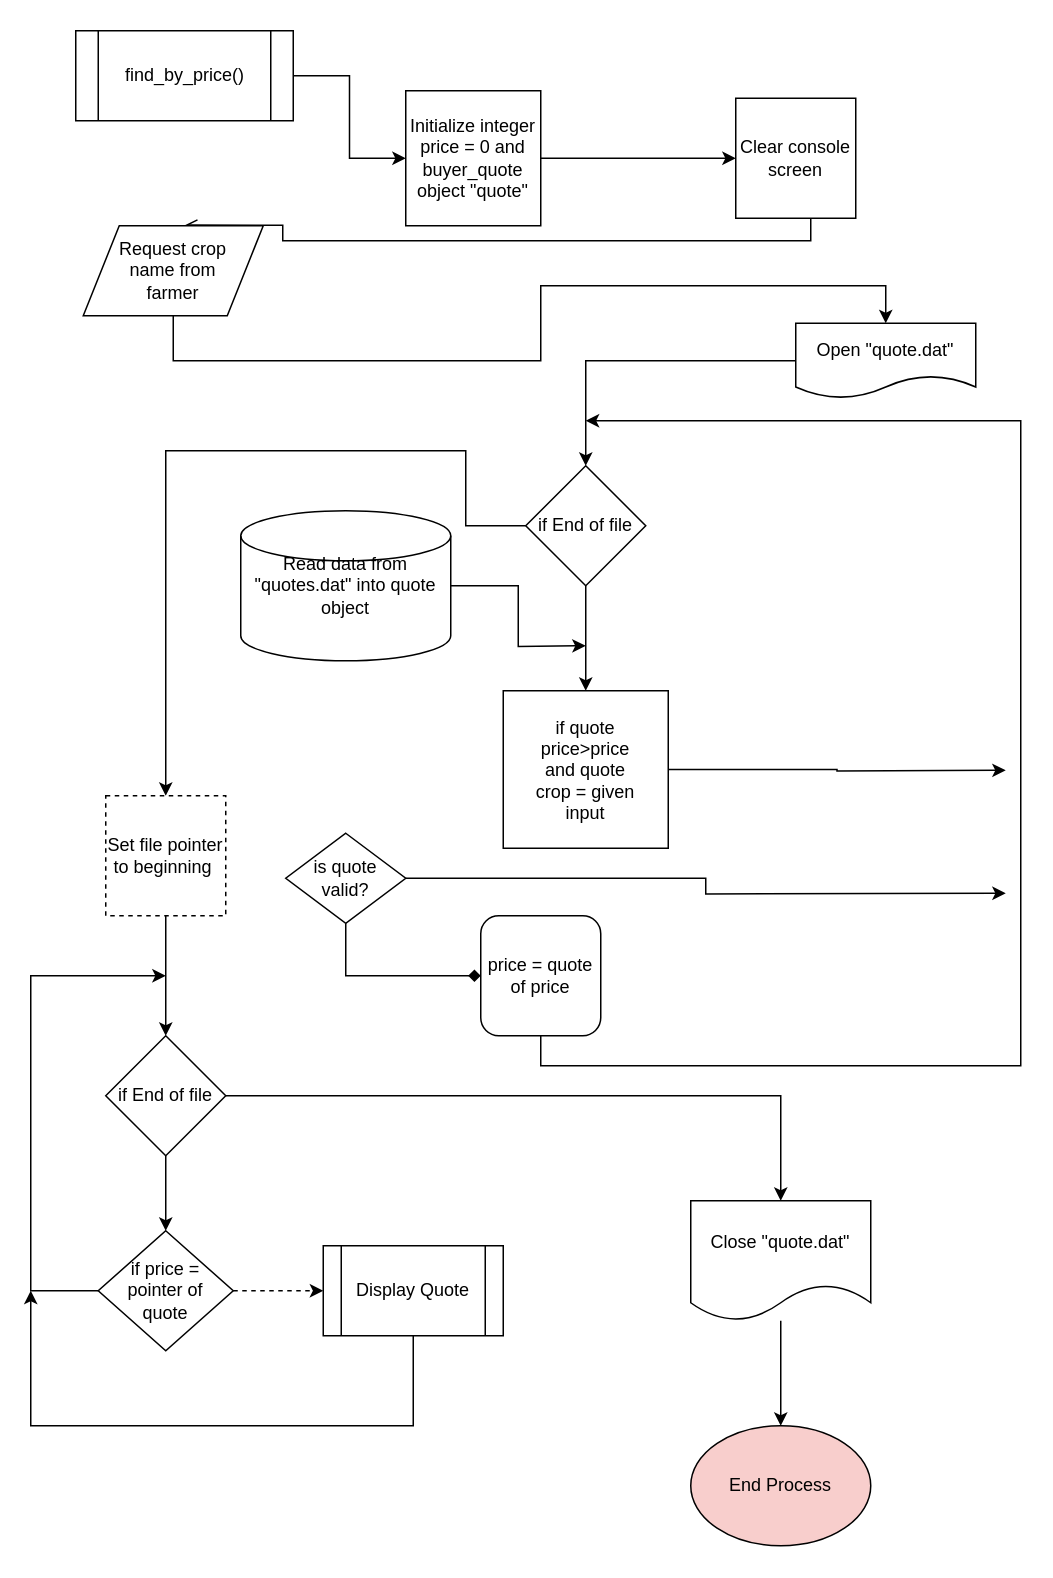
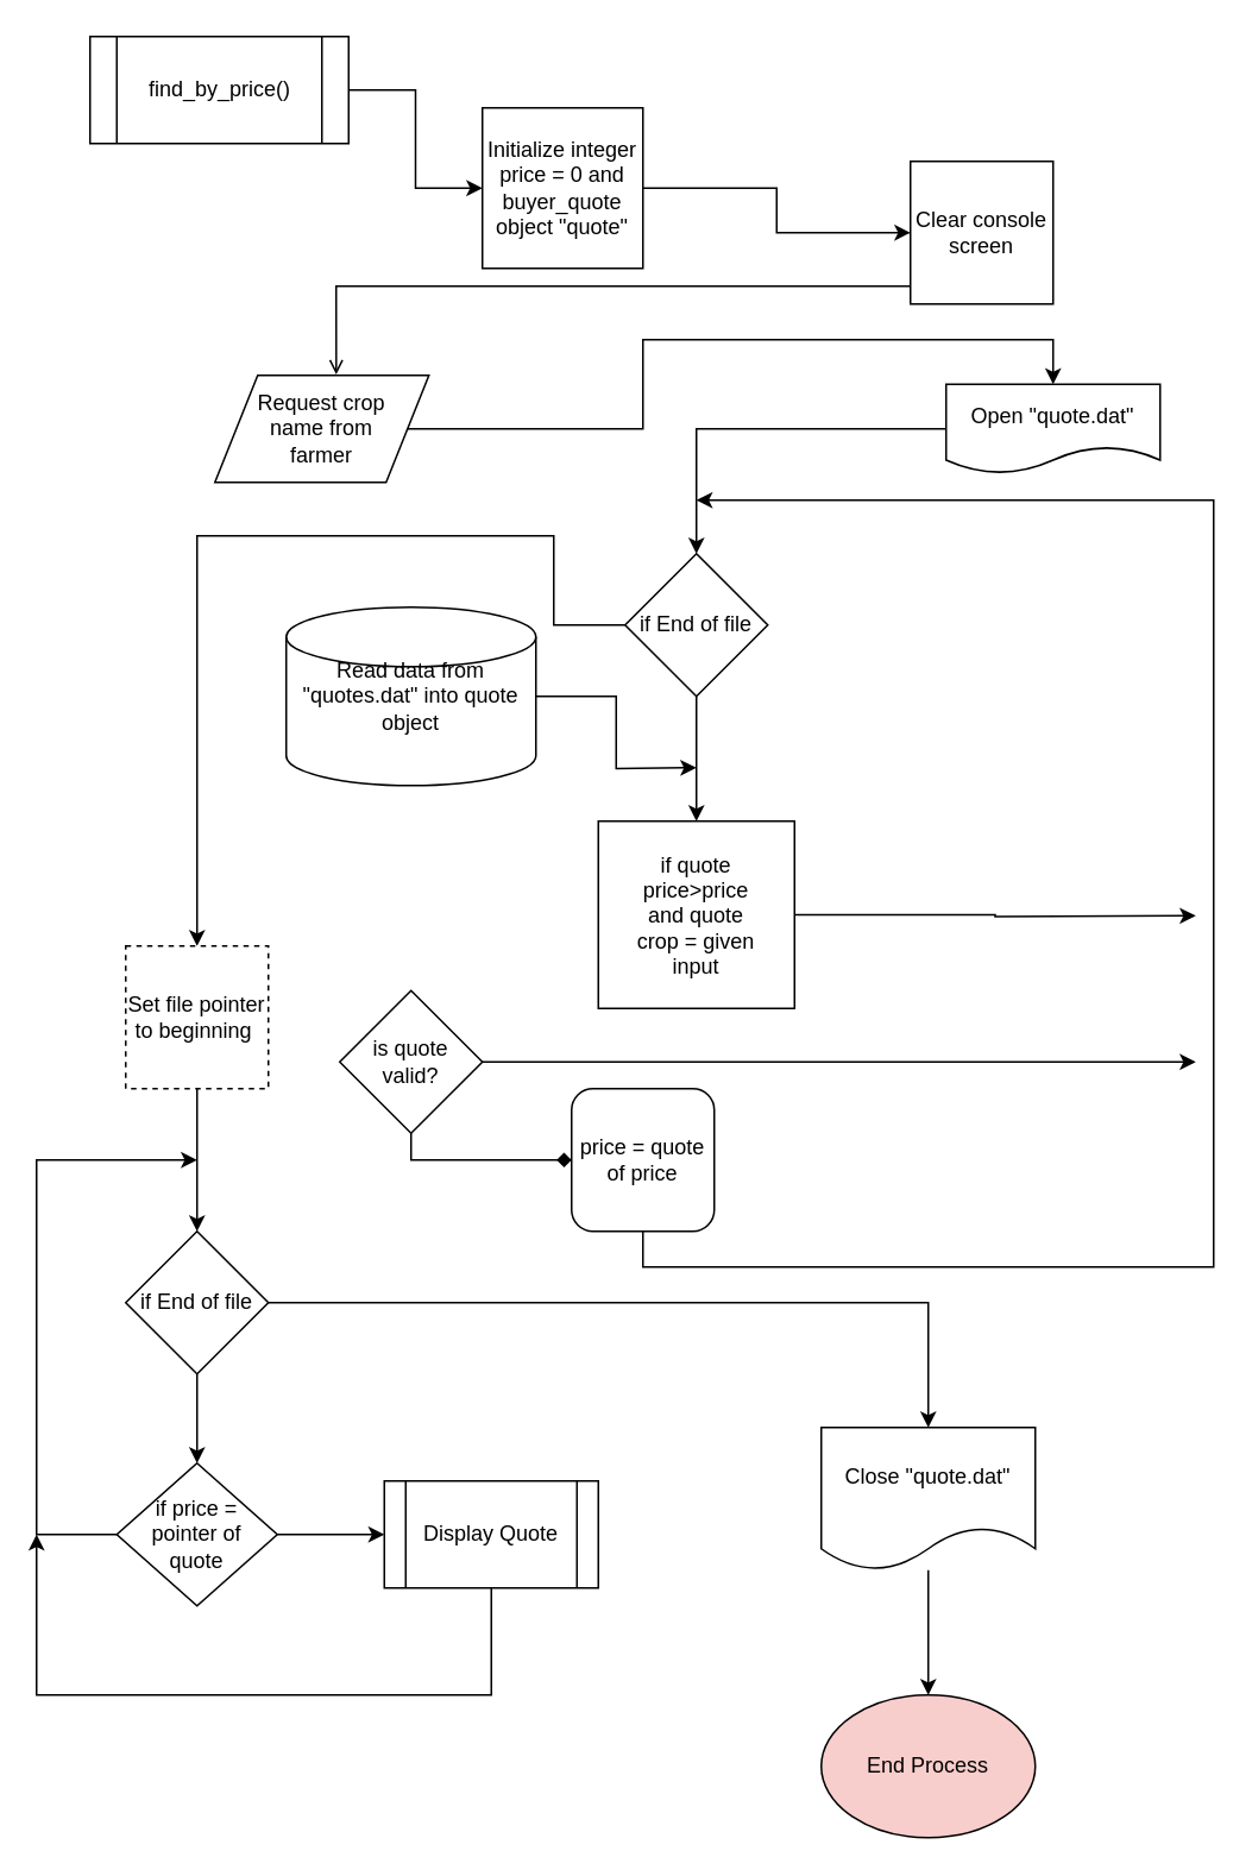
  <mxCell id="0" />
  <mxCell id="1" parent="0" />
  <mxCell id="2" style="edgeStyle=orthogonalEdgeStyle;rounded=0;orthogonalLoop=1;jettySize=auto;html=1;entryX=0;entryY=0.5;entryDx=0;entryDy=0;" edge="1" parent="1" source="3" target="5"><mxGeometry relative="1" as="geometry" /></mxCell>
  <mxCell id="3" value="find_by_price()" style="shape=process;whiteSpace=wrap;html=1;backgroundOutline=1;" vertex="1" parent="1"><mxGeometry x="50" y="20" width="145" height="60" as="geometry" /></mxCell>
  <mxCell id="4" style="edgeStyle=orthogonalEdgeStyle;rounded=0;orthogonalLoop=1;jettySize=auto;html=1;entryX=0;entryY=0.5;entryDx=0;entryDy=0;" edge="1" parent="1" source="5" target="7"><mxGeometry relative="1" as="geometry" /></mxCell>
  <mxCell id="5" value="Initialize integer price = 0 and buyer_quote object &quot;quote&quot;" style="whiteSpace=wrap;html=1;aspect=fixed;" vertex="1" parent="1"><mxGeometry x="270" y="60" width="90" height="90" as="geometry" /></mxCell>
  <mxCell id="6" style="edgeStyle=orthogonalEdgeStyle;rounded=0;orthogonalLoop=1;jettySize=auto;html=1;entryX=0.567;entryY=-0.007;entryDx=0;entryDy=0;entryPerimeter=0;endArrow=open;" edge="1" parent="1" source="7" target="9"><mxGeometry relative="1" as="geometry"><Array as="points"><mxPoint x="540" y="160" /><mxPoint x="188" y="160" /></Array></mxGeometry></mxCell>
- <mxCell id="7" value="Clear console screen" style="whiteSpace=wrap;html=1;aspect=fixed;" vertex="1" parent="1"><mxGeometry x="490" y="65" width="80" height="80" as="geometry" /></mxCell>
+ <mxCell id="7" value="Clear console screen" style="whiteSpace=wrap;html=1;aspect=fixed;" vertex="1" parent="1"><mxGeometry x="510" y="90" width="80" height="80" as="geometry" /></mxCell>
  <mxCell id="8" style="edgeStyle=orthogonalEdgeStyle;rounded=0;orthogonalLoop=1;jettySize=auto;html=1;entryX=0.5;entryY=0;entryDx=0;entryDy=0;" edge="1" parent="1" source="9" target="11"><mxGeometry relative="1" as="geometry"><Array as="points"><mxPoint x="360" y="240" /><mxPoint x="360" y="190" /><mxPoint x="590" y="190" /></Array></mxGeometry></mxCell>
- <mxCell id="9" value="Request crop name from farmer" style="shape=parallelogram;perimeter=parallelogramPerimeter;whiteSpace=wrap;html=1;spacingLeft=15;spacingRight=15;" vertex="1" parent="1"><mxGeometry x="55" y="150" width="120" height="60" as="geometry" /></mxCell>
+ <mxCell id="9" value="Request crop name from farmer" style="shape=parallelogram;perimeter=parallelogramPerimeter;whiteSpace=wrap;html=1;spacingLeft=15;spacingRight=15;" vertex="1" parent="1"><mxGeometry x="120" y="210" width="120" height="60" as="geometry" /></mxCell>
  <mxCell id="10" style="edgeStyle=orthogonalEdgeStyle;rounded=0;orthogonalLoop=1;jettySize=auto;html=1;entryX=0.5;entryY=0;entryDx=0;entryDy=0;" edge="1" parent="1" source="11" target="14"><mxGeometry relative="1" as="geometry" /></mxCell>
  <mxCell id="11" value="Open &quot;quote.dat&quot;" style="shape=document;whiteSpace=wrap;html=1;boundedLbl=1;" vertex="1" parent="1"><mxGeometry x="530" y="215" width="120" height="50" as="geometry" /></mxCell>
  <mxCell id="12" value="" style="edgeStyle=orthogonalEdgeStyle;rounded=0;orthogonalLoop=1;jettySize=auto;html=1;" edge="1" parent="1" source="14" target="16"><mxGeometry relative="1" as="geometry" /></mxCell>
  <mxCell id="13" style="edgeStyle=orthogonalEdgeStyle;rounded=0;orthogonalLoop=1;jettySize=auto;html=1;entryX=0.5;entryY=0;entryDx=0;entryDy=0;exitX=0;exitY=0.5;exitDx=0;exitDy=0;" edge="1" parent="1" source="14" target="25"><mxGeometry relative="1" as="geometry"><Array as="points"><mxPoint x="310" y="350" /><mxPoint x="310" y="300" /><mxPoint x="110" y="300" /></Array></mxGeometry></mxCell>
  <mxCell id="14" value="if End of file" style="rhombus;whiteSpace=wrap;html=1;" vertex="1" parent="1"><mxGeometry x="350" y="310" width="80" height="80" as="geometry" /></mxCell>
  <mxCell id="15" style="edgeStyle=orthogonalEdgeStyle;rounded=0;orthogonalLoop=1;jettySize=auto;html=1;" edge="1" parent="1" source="16"><mxGeometry relative="1" as="geometry"><mxPoint x="670" y="513" as="targetPoint" /></mxGeometry></mxCell>
  <mxCell id="16" value="if quote price&amp;gt;price and quote crop = given input" style="whiteSpace=wrap;html=1;spacingLeft=15;spacingRight=15;rounded=0;" vertex="1" parent="1"><mxGeometry x="335" y="460" width="110" height="105" as="geometry" /></mxCell>
  <mxCell id="17" style="edgeStyle=orthogonalEdgeStyle;rounded=0;orthogonalLoop=1;jettySize=auto;html=1;entryX=0;entryY=0.5;entryDx=0;entryDy=0;endArrow=diamond;" edge="1" parent="1" source="19" target="23"><mxGeometry relative="1" as="geometry"><Array as="points"><mxPoint x="230" y="650" /></Array></mxGeometry></mxCell>
  <mxCell id="18" style="edgeStyle=orthogonalEdgeStyle;rounded=0;orthogonalLoop=1;jettySize=auto;html=1;" edge="1" parent="1" source="19"><mxGeometry relative="1" as="geometry"><mxPoint x="670" y="595" as="targetPoint" /></mxGeometry></mxCell>
- <mxCell id="19" value="is quote &lt;br&gt;valid?" style="rhombus;whiteSpace=wrap;html=1;" vertex="1" parent="1"><mxGeometry x="190" y="555" width="80" height="60" as="geometry" /></mxCell>
+ <mxCell id="19" value="is quote &lt;br&gt;valid?" style="rhombus;whiteSpace=wrap;html=1;" vertex="1" parent="1"><mxGeometry x="190" y="555" width="80" height="80" as="geometry" /></mxCell>
  <mxCell id="20" style="edgeStyle=orthogonalEdgeStyle;rounded=0;orthogonalLoop=1;jettySize=auto;html=1;" edge="1" parent="1" source="21"><mxGeometry relative="1" as="geometry"><mxPoint x="390" y="430" as="targetPoint" /></mxGeometry></mxCell>
  <mxCell id="21" value="Read data from &quot;quotes.dat&quot; into quote object" style="strokeWidth=1;html=1;shape=mxgraph.flowchart.database;whiteSpace=wrap;" vertex="1" parent="1"><mxGeometry x="160" y="340" width="140" height="100" as="geometry" /></mxCell>
  <mxCell id="22" style="edgeStyle=orthogonalEdgeStyle;rounded=0;orthogonalLoop=1;jettySize=auto;html=1;" edge="1" parent="1" source="23"><mxGeometry relative="1" as="geometry"><mxPoint x="390" y="280" as="targetPoint" /><Array as="points"><mxPoint x="360" y="710" /><mxPoint x="680" y="710" /><mxPoint x="680" y="280" /></Array></mxGeometry></mxCell>
  <mxCell id="23" value="price = quote of price" style="whiteSpace=wrap;html=1;aspect=fixed;strokeWidth=1;rounded=1;" vertex="1" parent="1"><mxGeometry x="320" y="610" width="80" height="80" as="geometry" /></mxCell>
  <mxCell id="24" style="edgeStyle=orthogonalEdgeStyle;rounded=0;orthogonalLoop=1;jettySize=auto;html=1;entryX=0.5;entryY=0;entryDx=0;entryDy=0;" edge="1" parent="1" source="25" target="28"><mxGeometry relative="1" as="geometry" /></mxCell>
  <mxCell id="25" value="Set file pointer to beginning&amp;nbsp;" style="whiteSpace=wrap;html=1;aspect=fixed;strokeWidth=1;dashed=1;" vertex="1" parent="1"><mxGeometry x="70" y="530" width="80" height="80" as="geometry" /></mxCell>
  <mxCell id="26" style="edgeStyle=orthogonalEdgeStyle;rounded=0;orthogonalLoop=1;jettySize=auto;html=1;entryX=0.5;entryY=0;entryDx=0;entryDy=0;" edge="1" parent="1" source="28" target="31"><mxGeometry relative="1" as="geometry" /></mxCell>
  <mxCell id="27" style="edgeStyle=orthogonalEdgeStyle;rounded=0;orthogonalLoop=1;jettySize=auto;html=1;entryX=0.5;entryY=0;entryDx=0;entryDy=0;" edge="1" parent="1" source="28" target="36"><mxGeometry relative="1" as="geometry" /></mxCell>
  <mxCell id="28" value="if End of file" style="rhombus;whiteSpace=wrap;html=1;" vertex="1" parent="1"><mxGeometry x="70" y="690" width="80" height="80" as="geometry" /></mxCell>
- <mxCell id="29" style="edgeStyle=orthogonalEdgeStyle;rounded=0;orthogonalLoop=1;jettySize=auto;html=1;entryX=0;entryY=0.5;entryDx=0;entryDy=0;dashed=1;" edge="1" parent="1" source="31" target="33"><mxGeometry relative="1" as="geometry"><mxPoint x="220.8" y="860" as="targetPoint" /></mxGeometry></mxCell>
+ <mxCell id="29" style="edgeStyle=orthogonalEdgeStyle;rounded=0;orthogonalLoop=1;jettySize=auto;html=1;entryX=0;entryY=0.5;entryDx=0;entryDy=0;" edge="1" parent="1" source="31" target="33"><mxGeometry relative="1" as="geometry"><mxPoint x="220.8" y="860" as="targetPoint" /></mxGeometry></mxCell>
  <mxCell id="30" style="edgeStyle=orthogonalEdgeStyle;rounded=0;orthogonalLoop=1;jettySize=auto;html=1;" edge="1" parent="1" source="31"><mxGeometry relative="1" as="geometry"><mxPoint x="110" y="650" as="targetPoint" /><Array as="points"><mxPoint x="20" y="860" /><mxPoint x="20" y="650" /></Array></mxGeometry></mxCell>
  <mxCell id="31" value="if price = pointer of quote" style="rhombus;whiteSpace=wrap;html=1;strokeWidth=1;spacingLeft=15;spacingRight=15;" vertex="1" parent="1"><mxGeometry x="65" y="820" width="90" height="80" as="geometry" /></mxCell>
  <mxCell id="32" style="edgeStyle=orthogonalEdgeStyle;rounded=0;orthogonalLoop=1;jettySize=auto;html=1;" edge="1" parent="1" source="33"><mxGeometry relative="1" as="geometry"><mxPoint x="20" y="860" as="targetPoint" /><Array as="points"><mxPoint x="275" y="950" /><mxPoint x="20" y="950" /></Array></mxGeometry></mxCell>
  <mxCell id="33" value="Display Quote" style="shape=process;whiteSpace=wrap;html=1;backgroundOutline=1;strokeWidth=1;" vertex="1" parent="1"><mxGeometry x="215" y="830" width="120" height="60" as="geometry" /></mxCell>
  <mxCell id="34" value="End Process" style="ellipse;whiteSpace=wrap;html=1;strokeWidth=1;fillColor=#f8cecc;" vertex="1" parent="1"><mxGeometry x="460" y="950" width="120" height="80" as="geometry" /></mxCell>
  <mxCell id="35" style="edgeStyle=orthogonalEdgeStyle;rounded=0;orthogonalLoop=1;jettySize=auto;html=1;" edge="1" parent="1" source="36" target="34"><mxGeometry relative="1" as="geometry" /></mxCell>
  <mxCell id="36" value="Close &quot;quote.dat&quot;" style="shape=document;whiteSpace=wrap;html=1;boundedLbl=1;strokeWidth=1;" vertex="1" parent="1"><mxGeometry x="460" y="800" width="120" height="80" as="geometry" /></mxCell>
